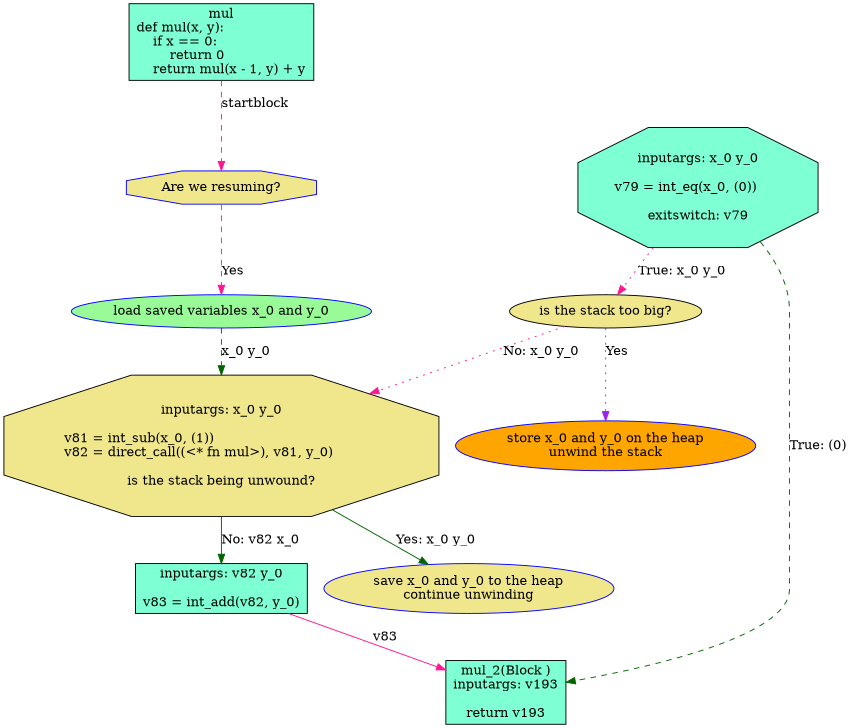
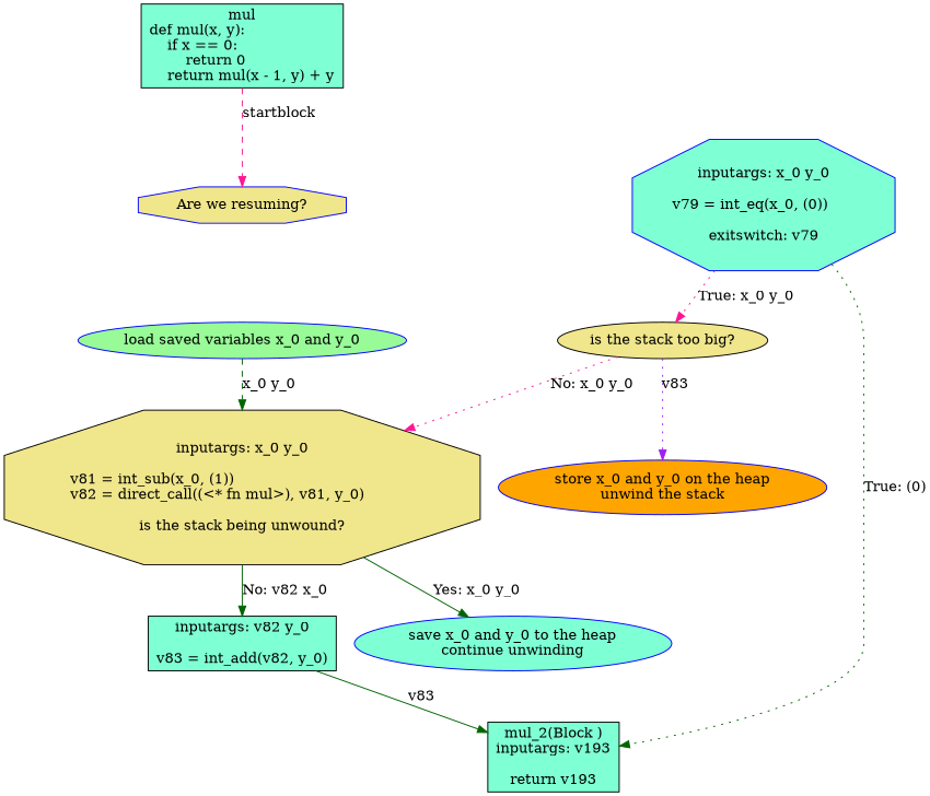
  digraph {
    node [color=black fillcolor=aquamarine shape=ellipse style=filled]
    edge [color=deeppink style=dotted]
    n1 [label="mul\ndef mul(x, y):\l    if x == 0:\l        return 0\l    return mul(x - 1, y) + y\l" shape=box]
    n2 [color=blue fillcolor=khaki label="Are we resuming?" shape=octagon]
-   n3 [label="inputargs: x_0 y_0\n\nv79 = int_eq(x_0, (0))\l\lexitswitch: v79" shape=octagon]
+   n3 [color=blue label="inputargs: x_0 y_0\n\nv79 = int_eq(x_0, (0))\l\lexitswitch: v79" shape=octagon]
    n4 [color=blue fillcolor=palegreen label="load saved variables x_0 and y_0"]
    n5 [fillcolor=khaki label="is the stack too big?"]
    n6 [label="mul_2(Block )\ninputargs: v193\n\nreturn v193" shape=box]
    n7 [fillcolor=khaki label="inputargs: x_0 y_0\n\nv81 = int_sub(x_0, (1))\lv82 = direct_call((<* fn mul>), v81, y_0)\l\lis the stack being unwound?" shape=octagon]
    n8 [color=blue fillcolor=orange label="store x_0 and y_0 on the heap\nunwind the stack"]
    n9 [label="inputargs: v82 y_0\n\nv83 = int_add(v82, y_0)\l" shape=box]
-   n10 [color=blue fillcolor=khaki label="save x_0 and y_0 to the heap\lcontinue unwinding"]
+   n10 [color=blue label="save x_0 and y_0 to the heap\lcontinue unwinding"]
    subgraph sub_1 {
      n1
      n2
      n3
      n4
      n5
      n6
      n7
      n8
      n9
      n10
    }
    n1 -> n2 [label=startblock style=dashed]
-   n2 -> n4 [label=Yes style=dashed]
    n3 -> n5 [label="True: x_0 y_0"]
-   n3 -> n6 [color=darkgreen label="True: (0)" style=dashed]
+   n3 -> n6 [color=darkgreen label="True: (0)"]
    n4 -> n7 [color=darkgreen label="x_0 y_0" style=dashed]
    n5 -> n7 [label="No: x_0 y_0"]
-   n5 -> n8 [color=purple label=Yes]
+   n5 -> n8 [color=purple label=v83]
    n7 -> n9 [color=darkgreen label="No: v82 x_0" style=solid]
    n7 -> n10 [color=darkgreen label="Yes: x_0 y_0" style=""]
-   n9 -> n6 [label=v83 style=""]
+   n9 -> n6 [color=darkgreen label=v83 style=""]
  }
